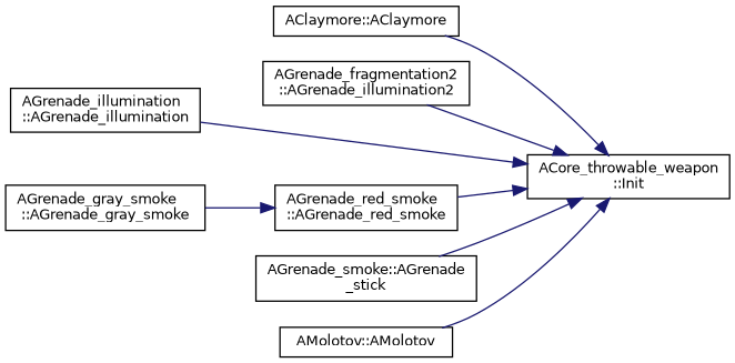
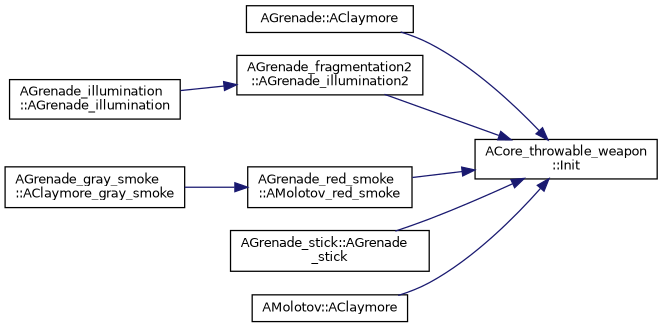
  digraph {
    rankdir=RL
    node [color=black fillcolor=white fontname=Helvetica fontsize=10 shape=record style=filled]
    edge [color=midnightblue dir=back fontname=Helvetica fontsize=10 labelfontname=Helvetica labelfontsize=10 style=solid]
    n1 [height=0.2 label="ACore_throwable_weapon\l::Init" width=0.4]
-   n2 [height=0.2 label="AClaymore::AClaymore" width=0.4]
+   n2 [height=0.2 label="AGrenade::AClaymore" width=0.4]
    n3 [height=0.2 label="AGrenade_fragmentation2\l::AGrenade_illumination2" width=0.4]
    n4 [height=0.2 label="AGrenade_illumination\l::AGrenade_illumination" width=0.4]
-   n5 [height=0.2 label="AGrenade_red_smoke\l::AGrenade_red_smoke" width=0.4]
-   n6 [height=0.2 label="AGrenade_smoke::AGrenade\l_stick" width=0.4]
-   n7 [height=0.2 label="AMolotov::AMolotov" width=0.4]
-   n8 [height=0.2 label="AGrenade_gray_smoke\l::AGrenade_gray_smoke" width=0.4]
+   n5 [height=0.2 label="AGrenade_red_smoke\l::AMolotov_red_smoke" width=0.4]
+   n6 [height=0.2 label="AGrenade_stick::AGrenade\l_stick" width=0.4]
+   n7 [height=0.2 label="AMolotov::AClaymore" width=0.4]
+   n8 [height=0.2 label="AGrenade_gray_smoke\l::AClaymore_gray_smoke" width=0.4]
    n1 -> n2
    n1 -> n3
-   n1 -> n4
+   n3 -> n4
    n1 -> n5
    n1 -> n6
    n1 -> n7
    n5 -> n8
  }
